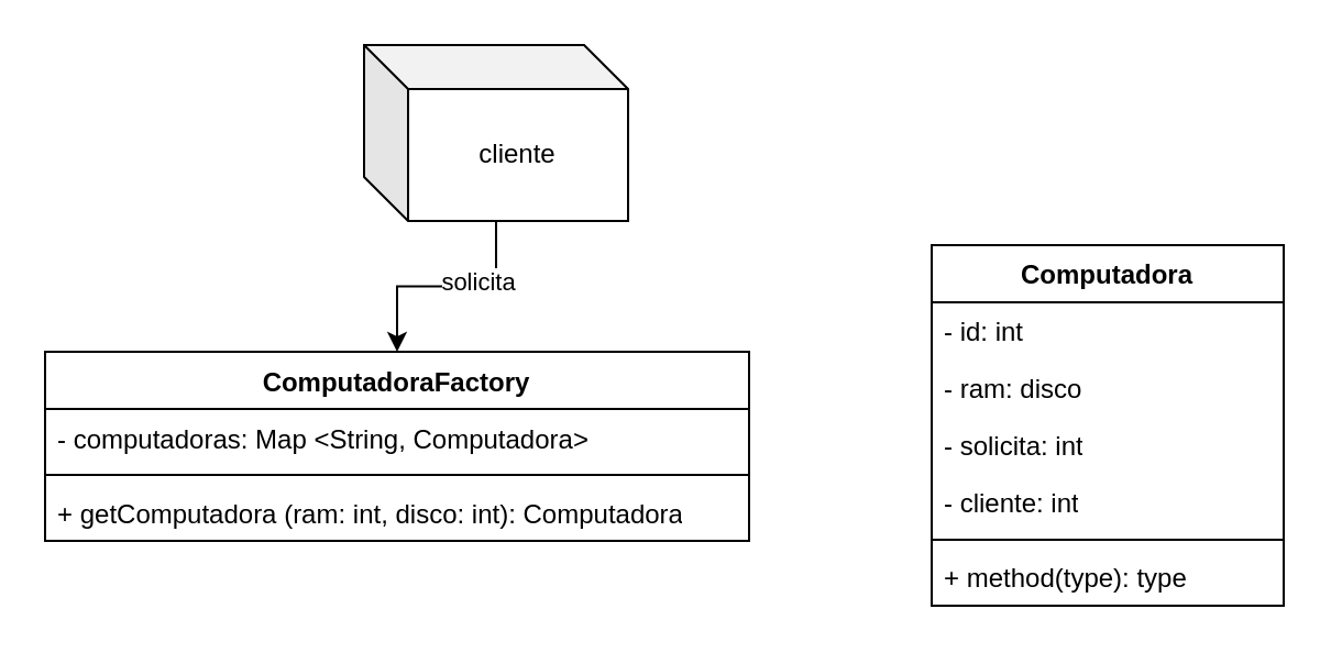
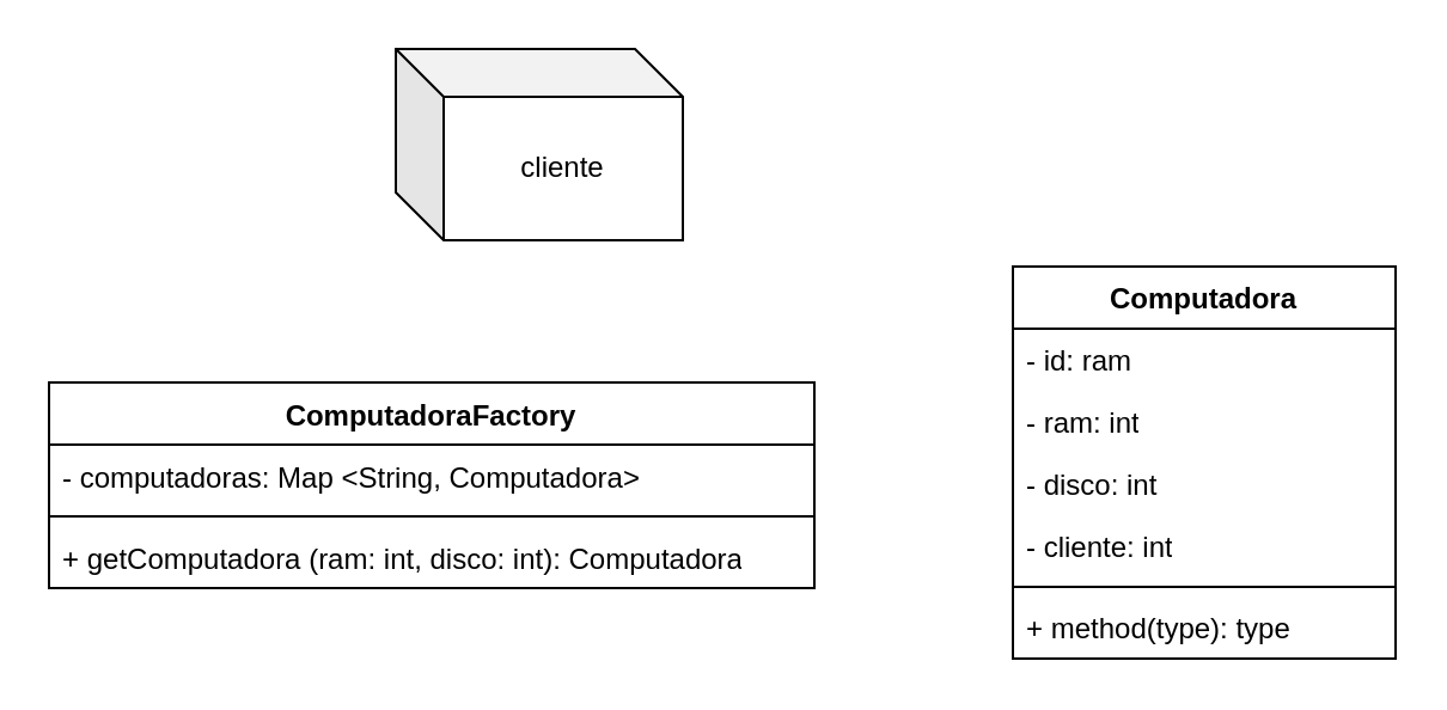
  <mxCell id="0" />
  <mxCell id="1" parent="0" />
  <mxCell id="2" value="ComputadoraFactory" style="swimlane;fontStyle=1;align=center;verticalAlign=top;childLayout=stackLayout;horizontal=1;startSize=26;horizontalStack=0;resizeParent=1;resizeParentMax=0;resizeLast=0;collapsible=1;marginBottom=0;whiteSpace=wrap;html=1;" vertex="1" parent="1"><mxGeometry x="20" y="159.5" width="320" height="86" as="geometry" /></mxCell>
  <mxCell id="3" value="- computadoras: Map &amp;lt;String, Computadora&amp;gt;" style="text;strokeColor=none;fillColor=none;align=left;verticalAlign=top;spacingLeft=4;spacingRight=4;overflow=hidden;rotatable=0;points=[[0,0.5],[1,0.5]];portConstraint=eastwest;whiteSpace=wrap;html=1;" vertex="1" parent="2"><mxGeometry y="26" width="320" height="26" as="geometry" /></mxCell>
  <mxCell id="4" value="" style="line;strokeWidth=1;fillColor=none;align=left;verticalAlign=middle;spacingTop=-1;spacingLeft=3;spacingRight=3;rotatable=0;labelPosition=right;points=[];portConstraint=eastwest;strokeColor=inherit;" vertex="1" parent="2"><mxGeometry y="52" width="320" height="8" as="geometry" /></mxCell>
  <mxCell id="5" value="+ getComputadora (ram: int, disco: int): Computadora" style="text;strokeColor=none;fillColor=none;align=left;verticalAlign=top;spacingLeft=4;spacingRight=4;overflow=hidden;rotatable=0;points=[[0,0.5],[1,0.5]];portConstraint=eastwest;whiteSpace=wrap;html=1;" vertex="1" parent="2"><mxGeometry y="60" width="320" height="26" as="geometry" /></mxCell>
- <mxCell id="6" style="edgeStyle=orthogonalEdgeStyle;rounded=0;orthogonalLoop=1;jettySize=auto;html=1;entryX=0.5;entryY=0;entryDx=0;entryDy=0;" edge="1" parent="1" source="8" target="2"><mxGeometry relative="1" as="geometry" /></mxCell>
- <mxCell id="7" value="solicita" style="edgeLabel;html=1;align=center;verticalAlign=middle;resizable=0;points=[];" vertex="1" connectable="0" parent="6"><mxGeometry x="-0.265" y="-2" relative="1" as="geometry"><mxPoint as="offset" /></mxGeometry></mxCell>
  <mxCell id="8" value="cliente" style="shape=cube;whiteSpace=wrap;html=1;boundedLbl=1;backgroundOutline=1;darkOpacity=0.05;darkOpacity2=0.1;" vertex="1" parent="1"><mxGeometry x="165" y="20" width="120" height="80" as="geometry" /></mxCell>
  <mxCell id="9" value="Computadora" style="swimlane;fontStyle=1;align=center;verticalAlign=top;childLayout=stackLayout;horizontal=1;startSize=26;horizontalStack=0;resizeParent=1;resizeParentMax=0;resizeLast=0;collapsible=1;marginBottom=0;whiteSpace=wrap;html=1;" vertex="1" parent="1"><mxGeometry x="423" y="111" width="160" height="164" as="geometry" /></mxCell>
- <mxCell id="10" value="- id: int" style="text;strokeColor=none;fillColor=none;align=left;verticalAlign=top;spacingLeft=4;spacingRight=4;overflow=hidden;rotatable=0;points=[[0,0.5],[1,0.5]];portConstraint=eastwest;whiteSpace=wrap;html=1;" vertex="1" parent="9"><mxGeometry y="26" width="160" height="26" as="geometry" /></mxCell>
- <mxCell id="11" value="- ram: disco" style="text;strokeColor=none;fillColor=none;align=left;verticalAlign=top;spacingLeft=4;spacingRight=4;overflow=hidden;rotatable=0;points=[[0,0.5],[1,0.5]];portConstraint=eastwest;whiteSpace=wrap;html=1;" vertex="1" parent="9"><mxGeometry y="52" width="160" height="26" as="geometry" /></mxCell>
- <mxCell id="12" value="- solicita: int" style="text;strokeColor=none;fillColor=none;align=left;verticalAlign=top;spacingLeft=4;spacingRight=4;overflow=hidden;rotatable=0;points=[[0,0.5],[1,0.5]];portConstraint=eastwest;whiteSpace=wrap;html=1;" vertex="1" parent="9"><mxGeometry y="78" width="160" height="26" as="geometry" /></mxCell>
+ <mxCell id="10" value="- id: ram" style="text;strokeColor=none;fillColor=none;align=left;verticalAlign=top;spacingLeft=4;spacingRight=4;overflow=hidden;rotatable=0;points=[[0,0.5],[1,0.5]];portConstraint=eastwest;whiteSpace=wrap;html=1;" vertex="1" parent="9"><mxGeometry y="26" width="160" height="26" as="geometry" /></mxCell>
+ <mxCell id="11" value="- ram: int" style="text;strokeColor=none;fillColor=none;align=left;verticalAlign=top;spacingLeft=4;spacingRight=4;overflow=hidden;rotatable=0;points=[[0,0.5],[1,0.5]];portConstraint=eastwest;whiteSpace=wrap;html=1;" vertex="1" parent="9"><mxGeometry y="52" width="160" height="26" as="geometry" /></mxCell>
+ <mxCell id="12" value="- disco: int" style="text;strokeColor=none;fillColor=none;align=left;verticalAlign=top;spacingLeft=4;spacingRight=4;overflow=hidden;rotatable=0;points=[[0,0.5],[1,0.5]];portConstraint=eastwest;whiteSpace=wrap;html=1;" vertex="1" parent="9"><mxGeometry y="78" width="160" height="26" as="geometry" /></mxCell>
  <mxCell id="13" value="- cliente: int" style="text;strokeColor=none;fillColor=none;align=left;verticalAlign=top;spacingLeft=4;spacingRight=4;overflow=hidden;rotatable=0;points=[[0,0.5],[1,0.5]];portConstraint=eastwest;whiteSpace=wrap;html=1;" vertex="1" parent="9"><mxGeometry y="104" width="160" height="26" as="geometry" /></mxCell>
  <mxCell id="14" value="" style="line;strokeWidth=1;fillColor=none;align=left;verticalAlign=middle;spacingTop=-1;spacingLeft=3;spacingRight=3;rotatable=0;labelPosition=right;points=[];portConstraint=eastwest;strokeColor=inherit;" vertex="1" parent="9"><mxGeometry y="130" width="160" height="8" as="geometry" /></mxCell>
  <mxCell id="15" value="+ method(type): type" style="text;strokeColor=none;fillColor=none;align=left;verticalAlign=top;spacingLeft=4;spacingRight=4;overflow=hidden;rotatable=0;points=[[0,0.5],[1,0.5]];portConstraint=eastwest;whiteSpace=wrap;html=1;" vertex="1" parent="9"><mxGeometry y="138" width="160" height="26" as="geometry" /></mxCell>
